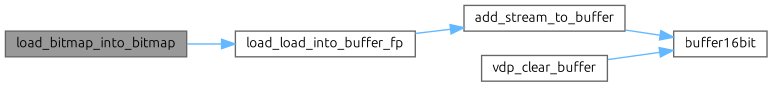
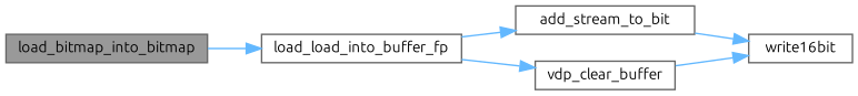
  digraph {
    fontname=Ubuntu
    rankdir=LR
    node [color=grey40 fillcolor=white fontname=Ubuntu fontsize=10 shape=box style=filled]
    edge [color=steelblue1 fontname=Ubuntu fontsize=10 labelfontname=Helvetica labelfontsize=10 style=solid]
    n1 [color=gray40 fillcolor=grey60 fontcolor=black height=0.2 label=load_bitmap_into_bitmap width=0.4]
    n2 [height=0.2 label=load_load_into_buffer_fp width=0.4]
-   n3 [height=0.2 label=add_stream_to_buffer width=0.4]
+   n3 [height=0.2 label=add_stream_to_bit width=0.4]
    n4 [height=0.2 label=vdp_clear_buffer width=0.4]
-   n5 [height=0.2 label=buffer16bit width=0.4]
+   n5 [height=0.2 label=write16bit width=0.4]
    n1 -> n2
    n2 -> n3
+   n2 -> n4
    n3 -> n5
    n4 -> n5
  }
